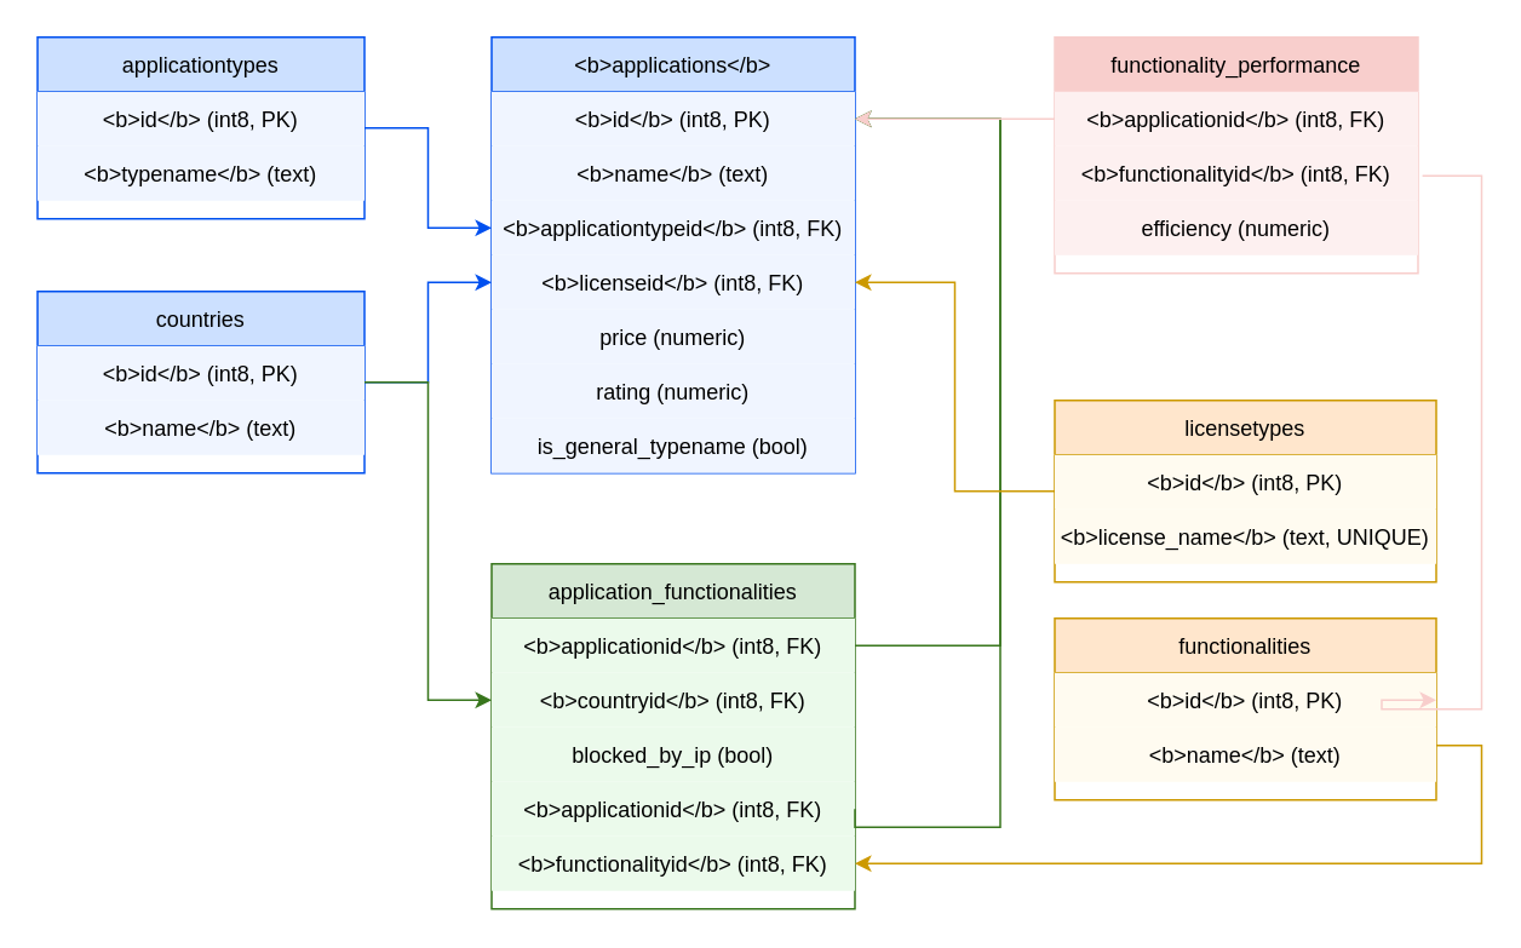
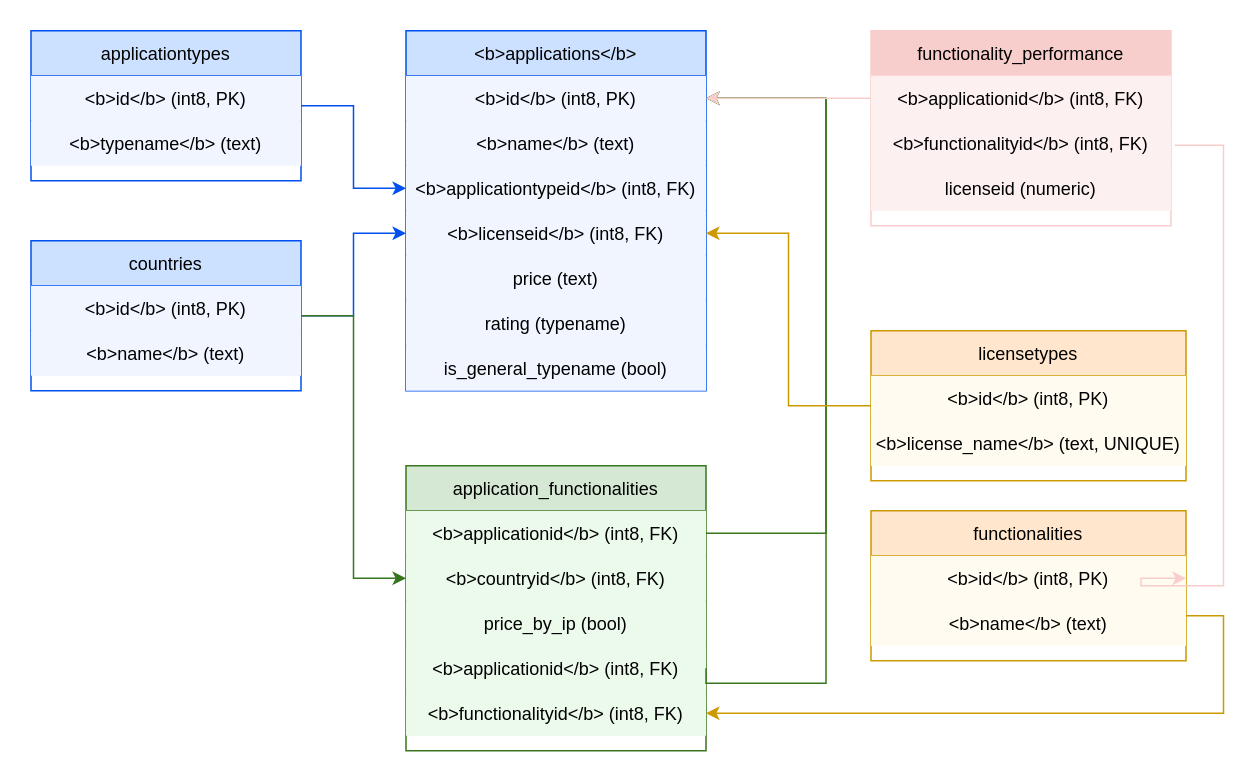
  <mxCell id="0" />
  <mxCell id="1" parent="0" />
  <mxCell id="2" value="&lt;b&gt;applications&lt;/b&gt;" style="shape=table;startSize=30;container=1;collapsible=1;childLayout=tableLayout;fixedRows=1;rowLines=0;align=center;resizeLast=1;strokeColor=#0050ef;fillColor=#cce0ff;fontColor=#000000;" parent="1" vertex="1"><mxGeometry x="270" y="20" width="200" height="240" as="geometry" /></mxCell>
  <mxCell id="3" value="&lt;b&gt;id&lt;/b&gt; (int8, PK)" style="shape=partialRectangle;collapsible=0;dropTarget=0;pointerEvents=0;fillColor=#f0f5ff;top=0;left=0;bottom=0;right=0;points=[[0,0.5],[1,0.5]];portConstraint=eastwest;fontColor=#000000;" parent="2" vertex="1"><mxGeometry y="30" width="200" height="30" as="geometry" /></mxCell>
  <mxCell id="4" value="&lt;b&gt;name&lt;/b&gt; (text)" style="shape=partialRectangle;collapsible=0;dropTarget=0;pointerEvents=0;fillColor=#f0f5ff;top=0;left=0;bottom=0;right=0;points=[[0,0.5],[1,0.5]];portConstraint=eastwest;fontColor=#000000;" parent="2" vertex="1"><mxGeometry y="60" width="200" height="30" as="geometry" /></mxCell>
  <mxCell id="5" value="&lt;b&gt;applicationtypeid&lt;/b&gt; (int8, FK)" style="shape=partialRectangle;collapsible=0;dropTarget=0;pointerEvents=0;fillColor=#f0f5ff;top=0;left=0;bottom=0;right=0;points=[[0,0.5],[1,0.5]];portConstraint=eastwest;fontColor=#000000;" parent="2" vertex="1"><mxGeometry y="90" width="200" height="30" as="geometry" /></mxCell>
  <mxCell id="6" value="&lt;b&gt;licenseid&lt;/b&gt; (int8, FK)" style="shape=partialRectangle;collapsible=0;dropTarget=0;pointerEvents=0;fillColor=#f0f5ff;top=0;left=0;bottom=0;right=0;points=[[0,0.5],[1,0.5]];portConstraint=eastwest;fontColor=#000000;" parent="2" vertex="1"><mxGeometry y="120" width="200" height="30" as="geometry" /></mxCell>
- <mxCell id="7" value="price (numeric)" style="shape=partialRectangle;collapsible=0;dropTarget=0;pointerEvents=0;fillColor=#f0f5ff;top=0;left=0;bottom=0;right=0;points=[[0,0.5],[1,0.5]];portConstraint=eastwest;fontColor=#000000;" parent="2" vertex="1"><mxGeometry y="150" width="200" height="30" as="geometry" /></mxCell>
- <mxCell id="8" value="rating (numeric)" style="shape=partialRectangle;collapsible=0;dropTarget=0;pointerEvents=0;fillColor=#f0f5ff;top=0;left=0;bottom=0;right=0;points=[[0,0.5],[1,0.5]];portConstraint=eastwest;fontColor=#000000;" parent="2" vertex="1"><mxGeometry y="180" width="200" height="30" as="geometry" /></mxCell>
+ <mxCell id="7" value="price (text)" style="shape=partialRectangle;collapsible=0;dropTarget=0;pointerEvents=0;fillColor=#f0f5ff;top=0;left=0;bottom=0;right=0;points=[[0,0.5],[1,0.5]];portConstraint=eastwest;fontColor=#000000;" parent="2" vertex="1"><mxGeometry y="150" width="200" height="30" as="geometry" /></mxCell>
+ <mxCell id="8" value="rating (typename)" style="shape=partialRectangle;collapsible=0;dropTarget=0;pointerEvents=0;fillColor=#f0f5ff;top=0;left=0;bottom=0;right=0;points=[[0,0.5],[1,0.5]];portConstraint=eastwest;fontColor=#000000;" parent="2" vertex="1"><mxGeometry y="180" width="200" height="30" as="geometry" /></mxCell>
  <mxCell id="9" value="is_general_typename (bool)" style="shape=partialRectangle;collapsible=0;dropTarget=0;pointerEvents=0;fillColor=#f0f5ff;top=0;left=0;bottom=0;right=0;points=[[0,0.5],[1,0.5]];portConstraint=eastwest;fontColor=#000000;" parent="2" vertex="1"><mxGeometry y="210" width="200" height="30" as="geometry" /></mxCell>
  <mxCell id="10" value="applicationtypes" style="shape=table;startSize=30;container=1;collapsible=1;childLayout=tableLayout;fixedRows=1;rowLines=0;align=center;resizeLast=1;strokeColor=#0050ef;fillColor=#cce0ff;fontColor=#000000;" parent="1" vertex="1"><mxGeometry x="20" y="20" width="180" height="100" as="geometry" /></mxCell>
  <mxCell id="11" value="&lt;b&gt;id&lt;/b&gt; (int8, PK)" style="shape=partialRectangle;collapsible=0;dropTarget=0;pointerEvents=0;fillColor=#f0f5ff;top=0;left=0;bottom=0;right=0;points=[[0,0.5],[1,0.5]];portConstraint=eastwest;fontColor=#000000;" parent="10" vertex="1"><mxGeometry y="30" width="180" height="30" as="geometry" /></mxCell>
  <mxCell id="12" value="&lt;b&gt;typename&lt;/b&gt; (text)" style="shape=partialRectangle;collapsible=0;dropTarget=0;pointerEvents=0;fillColor=#f0f5ff;top=0;left=0;bottom=0;right=0;points=[[0,0.5],[1,0.5]];portConstraint=eastwest;fontColor=#000000;" parent="10" vertex="1"><mxGeometry y="60" width="180" height="30" as="geometry" /></mxCell>
  <mxCell id="13" value="countries" style="shape=table;startSize=30;container=1;collapsible=1;childLayout=tableLayout;fixedRows=1;rowLines=0;align=center;resizeLast=1;strokeColor=#0050ef;fillColor=#cce0ff;fontColor=#000000;" parent="1" vertex="1"><mxGeometry x="20" y="160" width="180" height="100" as="geometry" /></mxCell>
  <mxCell id="14" value="&lt;b&gt;id&lt;/b&gt; (int8, PK)" style="shape=partialRectangle;collapsible=0;dropTarget=0;pointerEvents=0;fillColor=#f0f5ff;top=0;left=0;bottom=0;right=0;points=[[0,0.5],[1,0.5]];portConstraint=eastwest;fontColor=#000000;" parent="13" vertex="1"><mxGeometry y="30" width="180" height="30" as="geometry" /></mxCell>
  <mxCell id="15" value="&lt;b&gt;name&lt;/b&gt; (text)" style="shape=partialRectangle;collapsible=0;dropTarget=0;pointerEvents=0;fillColor=#f0f5ff;top=0;left=0;bottom=0;right=0;points=[[0,0.5],[1,0.5]];portConstraint=eastwest;fontColor=#000000;" parent="13" vertex="1"><mxGeometry y="60" width="180" height="30" as="geometry" /></mxCell>
  <mxCell id="16" value="functionalities" style="shape=table;startSize=30;container=1;collapsible=1;childLayout=tableLayout;fixedRows=1;rowLines=0;align=center;resizeLast=1;strokeColor=#cc9900;fillColor=#ffe6cc;fontColor=#000000;" parent="1" vertex="1"><mxGeometry x="580" y="340" width="210" height="100" as="geometry" /></mxCell>
  <mxCell id="17" value="&lt;b&gt;id&lt;/b&gt; (int8, PK)" style="shape=partialRectangle;collapsible=0;dropTarget=0;pointerEvents=0;fillColor=#fffbf0;top=0;left=0;bottom=0;right=0;points=[[0,0.5],[1,0.5]];portConstraint=eastwest;fontColor=#000000;" parent="16" vertex="1"><mxGeometry y="30" width="210" height="30" as="geometry" /></mxCell>
  <mxCell id="18" value="&lt;b&gt;name&lt;/b&gt; (text)" style="shape=partialRectangle;collapsible=0;dropTarget=0;pointerEvents=0;fillColor=#fffbf0;top=0;left=0;bottom=0;right=0;points=[[0,0.5],[1,0.5]];portConstraint=eastwest;fontColor=#000000;" parent="16" vertex="1"><mxGeometry y="60" width="210" height="30" as="geometry" /></mxCell>
  <mxCell id="19" value="application_functionalities" style="shape=table;startSize=30;container=1;collapsible=1;childLayout=tableLayout;fixedRows=1;rowLines=0;align=center;resizeLast=1;strokeColor=#38761d;fillColor=#d5e8d4;fontColor=#000000;" parent="1" vertex="1"><mxGeometry x="270" y="310" width="200" height="190" as="geometry" /></mxCell>
  <mxCell id="20" value="&lt;b&gt;applicationid&lt;/b&gt; (int8, FK)" style="shape=partialRectangle;collapsible=0;dropTarget=0;pointerEvents=0;fillColor=#ebfaeb;top=0;left=0;bottom=0;right=0;points=[[0,0.5],[1,0.5]];portConstraint=eastwest;fontColor=#000000;" parent="19" vertex="1"><mxGeometry y="30" width="200" height="30" as="geometry" /></mxCell>
  <mxCell id="21" value="&lt;b&gt;countryid&lt;/b&gt; (int8, FK)" style="shape=partialRectangle;collapsible=0;dropTarget=0;pointerEvents=0;fillColor=#ebfaeb;top=0;left=0;bottom=0;right=0;points=[[0,0.5],[1,0.5]];portConstraint=eastwest;fontColor=#000000;" parent="19" vertex="1"><mxGeometry y="60" width="200" height="30" as="geometry" /></mxCell>
- <mxCell id="22" value="blocked_by_ip (bool)" style="shape=partialRectangle;collapsible=0;dropTarget=0;pointerEvents=0;fillColor=#ebfaeb;top=0;left=0;bottom=0;right=0;points=[[0,0.5],[1,0.5]];portConstraint=eastwest;fontColor=#000000;" parent="19" vertex="1"><mxGeometry y="90" width="200" height="30" as="geometry" /></mxCell>
+ <mxCell id="22" value="price_by_ip (bool)" style="shape=partialRectangle;collapsible=0;dropTarget=0;pointerEvents=0;fillColor=#ebfaeb;top=0;left=0;bottom=0;right=0;points=[[0,0.5],[1,0.5]];portConstraint=eastwest;fontColor=#000000;" parent="19" vertex="1"><mxGeometry y="90" width="200" height="30" as="geometry" /></mxCell>
  <mxCell id="23" value="&lt;b&gt;applicationid&lt;/b&gt; (int8, FK)" style="shape=partialRectangle;collapsible=0;dropTarget=0;pointerEvents=0;fillColor=#ebfaeb;top=0;left=0;bottom=0;right=0;points=[[0,0.5],[1,0.5]];portConstraint=eastwest;fontColor=#000000;" parent="19" vertex="1"><mxGeometry y="120" width="200" height="30" as="geometry" /></mxCell>
  <mxCell id="24" value="&lt;b&gt;functionalityid&lt;/b&gt; (int8, FK)" style="shape=partialRectangle;collapsible=0;dropTarget=0;pointerEvents=0;fillColor=#ebfaeb;top=0;left=0;bottom=0;right=0;points=[[0,0.5],[1,0.5]];portConstraint=eastwest;fontColor=#000000;" parent="19" vertex="1"><mxGeometry y="150" width="200" height="30" as="geometry" /></mxCell>
  <mxCell id="25" value="licensetypes" style="shape=table;startSize=30;container=1;collapsible=1;childLayout=tableLayout;fixedRows=1;rowLines=0;align=center;resizeLast=1;strokeColor=#cc9900;fillColor=#ffe6cc;fontColor=#000000;" parent="1" vertex="1"><mxGeometry x="580" y="220" width="210" height="100" as="geometry" /></mxCell>
  <mxCell id="26" value="&lt;b&gt;id&lt;/b&gt; (int8, PK)" style="shape=partialRectangle;collapsible=0;dropTarget=0;pointerEvents=0;fillColor=#fffbf0;top=0;left=0;bottom=0;right=0;points=[[0,0.5],[1,0.5]];portConstraint=eastwest;fontColor=#000000;" parent="25" vertex="1"><mxGeometry y="30" width="210" height="30" as="geometry" /></mxCell>
  <mxCell id="27" value="&lt;b&gt;license_name&lt;/b&gt; (text, UNIQUE)" style="shape=partialRectangle;collapsible=0;dropTarget=0;pointerEvents=0;fillColor=#fffbf0;top=0;left=0;bottom=0;right=0;points=[[0,0.5],[1,0.5]];portConstraint=eastwest;fontColor=#000000;" parent="25" vertex="1"><mxGeometry y="60" width="210" height="30" as="geometry" /></mxCell>
  <mxCell id="28" value="functionality_performance" style="shape=table;startSize=30;container=1;collapsible=1;childLayout=tableLayout;fixedRows=1;rowLines=0;align=center;resizeLast=1;strokeColor=#f8cecc;fillColor=#f8cecc;fontColor=#000000;" parent="1" vertex="1"><mxGeometry x="580" y="20" width="200" height="130" as="geometry" /></mxCell>
  <mxCell id="29" value="&lt;b&gt;applicationid&lt;/b&gt; (int8, FK)" style="shape=partialRectangle;collapsible=0;dropTarget=0;pointerEvents=0;fillColor=#fdf0f0;top=0;left=0;bottom=0;right=0;points=[[0,0.5],[1,0.5]];portConstraint=eastwest;fontColor=#000000;" parent="28" vertex="1"><mxGeometry y="30" width="200" height="30" as="geometry" /></mxCell>
  <mxCell id="30" value="&lt;b&gt;functionalityid&lt;/b&gt; (int8, FK)" style="shape=partialRectangle;collapsible=0;dropTarget=0;pointerEvents=0;fillColor=#fdf0f0;top=0;left=0;bottom=0;right=0;points=[[0,0.5],[1,0.5]];portConstraint=eastwest;fontColor=#000000;" parent="28" vertex="1"><mxGeometry y="60" width="200" height="30" as="geometry" /></mxCell>
- <mxCell id="31" value="efficiency (numeric)" style="shape=partialRectangle;collapsible=0;dropTarget=0;pointerEvents=0;fillColor=#fdf0f0;top=0;left=0;bottom=0;right=0;points=[[0,0.5],[1,0.5]];portConstraint=eastwest;fontColor=#000000;" parent="28" vertex="1"><mxGeometry y="90" width="200" height="30" as="geometry" /></mxCell>
+ <mxCell id="31" value="licenseid (numeric)" style="shape=partialRectangle;collapsible=0;dropTarget=0;pointerEvents=0;fillColor=#fdf0f0;top=0;left=0;bottom=0;right=0;points=[[0,0.5],[1,0.5]];portConstraint=eastwest;fontColor=#000000;" parent="28" vertex="1"><mxGeometry y="90" width="200" height="30" as="geometry" /></mxCell>
  <mxCell id="32" value="" style="endArrow=classic;html=1;rounded=0;entryX=0;entryY=0.5;entryDx=0;entryDy=0;exitX=1;exitY=0.5;exitDx=0;exitDy=0;edgeStyle=orthogonalEdgeStyle;strokeColor=#0050ef;" parent="1" source="10" target="5" edge="1"><mxGeometry width="50" height="50" relative="1" as="geometry"><mxPoint x="310" y="210" as="sourcePoint" /><mxPoint x="360" y="160" as="targetPoint" /></mxGeometry></mxCell>
  <mxCell id="33" value="" style="endArrow=classic;html=1;rounded=0;exitX=1;exitY=0.5;exitDx=0;exitDy=0;entryX=0;entryY=0.5;entryDx=0;entryDy=0;edgeStyle=orthogonalEdgeStyle;strokeColor=#0050ef;" parent="1" source="13" target="6" edge="1"><mxGeometry width="50" height="50" relative="1" as="geometry"><mxPoint x="550" y="210" as="sourcePoint" /><mxPoint x="30" y="210" as="targetPoint" /><Array as="points"><mxPoint x="235" y="210" /><mxPoint x="235" y="155" /></Array></mxGeometry></mxCell>
  <mxCell id="34" value="" style="endArrow=classic;html=1;rounded=0;exitX=1;exitY=0.5;exitDx=0;exitDy=0;entryX=0;entryY=0.5;entryDx=0;entryDy=0;edgeStyle=orthogonalEdgeStyle;strokeColor=#38761d;" parent="1" source="13" target="21" edge="1"><mxGeometry width="50" height="50" relative="1" as="geometry"><mxPoint x="550" y="470" as="sourcePoint" /><mxPoint x="230" y="470" as="targetPoint" /></mxGeometry></mxCell>
  <mxCell id="35" value="" style="endArrow=classic;html=1;rounded=0;exitX=1;exitY=0.5;exitDx=0;exitDy=0;entryX=1;entryY=0.5;entryDx=0;entryDy=0;edgeStyle=orthogonalEdgeStyle;strokeColor=#38761d;" parent="1" source="20" target="3" edge="1"><mxGeometry width="50" height="50" relative="1" as="geometry"><mxPoint x="130" y="360" as="sourcePoint" /><mxPoint x="130" y="400" as="targetPoint" /><Array as="points"><mxPoint x="550" y="355" /><mxPoint x="550" y="65" /></Array></mxGeometry></mxCell>
  <mxCell id="36" value="" style="endArrow=classic;html=1;rounded=0;entryX=1;entryY=0.5;entryDx=0;entryDy=0;edgeStyle=orthogonalEdgeStyle;strokeColor=#cc9900;" parent="1" target="24" edge="1"><mxGeometry width="50" height="50" relative="1" as="geometry"><mxPoint x="790" y="410" as="sourcePoint" /><mxPoint x="550" y="470" as="targetPoint" /><Array as="points"><mxPoint x="815" y="410" /><mxPoint x="815" y="475" /></Array></mxGeometry></mxCell>
  <mxCell id="37" value="" style="endArrow=classic;html=1;rounded=0;exitX=1;exitY=0.5;exitDx=0;exitDy=0;entryX=1;entryY=0.5;entryDx=0;entryDy=0;edgeStyle=orthogonalEdgeStyle;strokeColor=#38761d;" parent="1" source="23" target="3" edge="1"><mxGeometry width="50" height="50" relative="1" as="geometry"><mxPoint x="130" y="400" as="sourcePoint" /><mxPoint x="650" y="400" as="targetPoint" /><Array as="points"><mxPoint x="550" y="455" /><mxPoint x="550" y="65" /></Array></mxGeometry></mxCell>
  <mxCell id="38" value="" style="endArrow=classic;html=1;rounded=0;exitX=0;exitY=0.5;exitDx=0;exitDy=0;entryX=1;entryY=0.5;entryDx=0;entryDy=0;edgeStyle=orthogonalEdgeStyle;strokeColor=#cc9900;" parent="1" source="25" target="6" edge="1"><mxGeometry width="50" height="50" relative="1" as="geometry"><mxPoint x="570" y="530" as="sourcePoint" /><mxPoint x="490" y="300" as="targetPoint" /></mxGeometry></mxCell>
  <mxCell id="39" value="" style="endArrow=classic;html=1;rounded=0;exitX=0;exitY=0.5;exitDx=0;exitDy=0;entryX=1;entryY=0.5;entryDx=0;entryDy=0;edgeStyle=orthogonalEdgeStyle;strokeColor=#f8cecc;" parent="1" source="29" target="3" edge="1"><mxGeometry width="50" height="50" relative="1" as="geometry"><mxPoint x="290" y="590" as="sourcePoint" /><mxPoint x="490" y="300" as="targetPoint" /></mxGeometry></mxCell>
  <mxCell id="40" value="" style="endArrow=classic;html=1;rounded=0;exitX=1.012;exitY=0.547;exitDx=0;exitDy=0;entryX=1;entryY=0.5;entryDx=0;entryDy=0;edgeStyle=orthogonalEdgeStyle;strokeColor=#f8cecc;exitPerimeter=0;" parent="1" source="30" target="17" edge="1"><mxGeometry width="50" height="50" relative="1" as="geometry"><mxPoint x="290" y="590" as="sourcePoint" /><mxPoint x="490" y="300" as="targetPoint" /><Array as="points"><mxPoint x="815" y="96" /><mxPoint x="815" y="390" /><mxPoint x="760" y="390" /><mxPoint x="760" y="385" /></Array></mxGeometry></mxCell>
